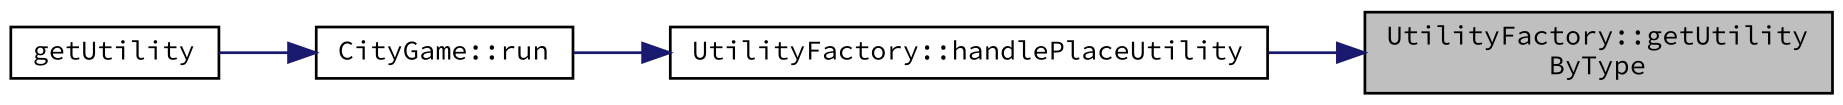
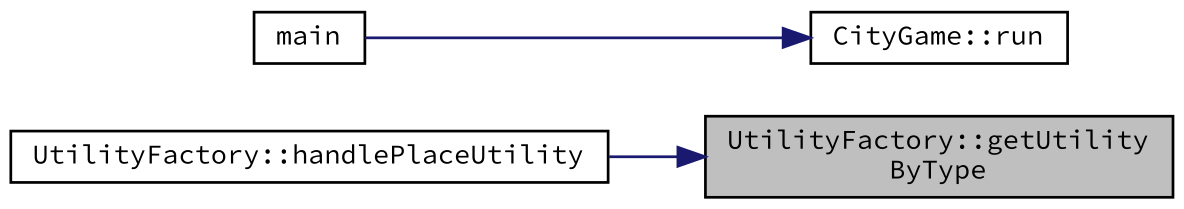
  digraph {
    fontname="Source Code Pro"
    rankdir=RL
    node [color=black fillcolor=white fontname="Source Code Pro" fontsize=10 shape=record style=filled]
    edge [color=midnightblue dir=back fontname="Source Code Pro" fontsize=10 labelfontname=Helvetica labelfontsize=10 style=solid]
    n1 [fillcolor=grey75 fontcolor=black height=0.2 label="UtilityFactory::getUtility\lByType" width=0.4]
    n2 [height=0.2 label="UtilityFactory::handlePlaceUtility" width=0.4]
    n3 [height=0.2 label="CityGame::run" width=0.4]
-   n4 [height=0.2 label=getUtility width=0.4]
+   n4 [height=0.2 label=main width=0.4]
    n1 -> n2
-   n2 -> n3
    n3 -> n4
  }
